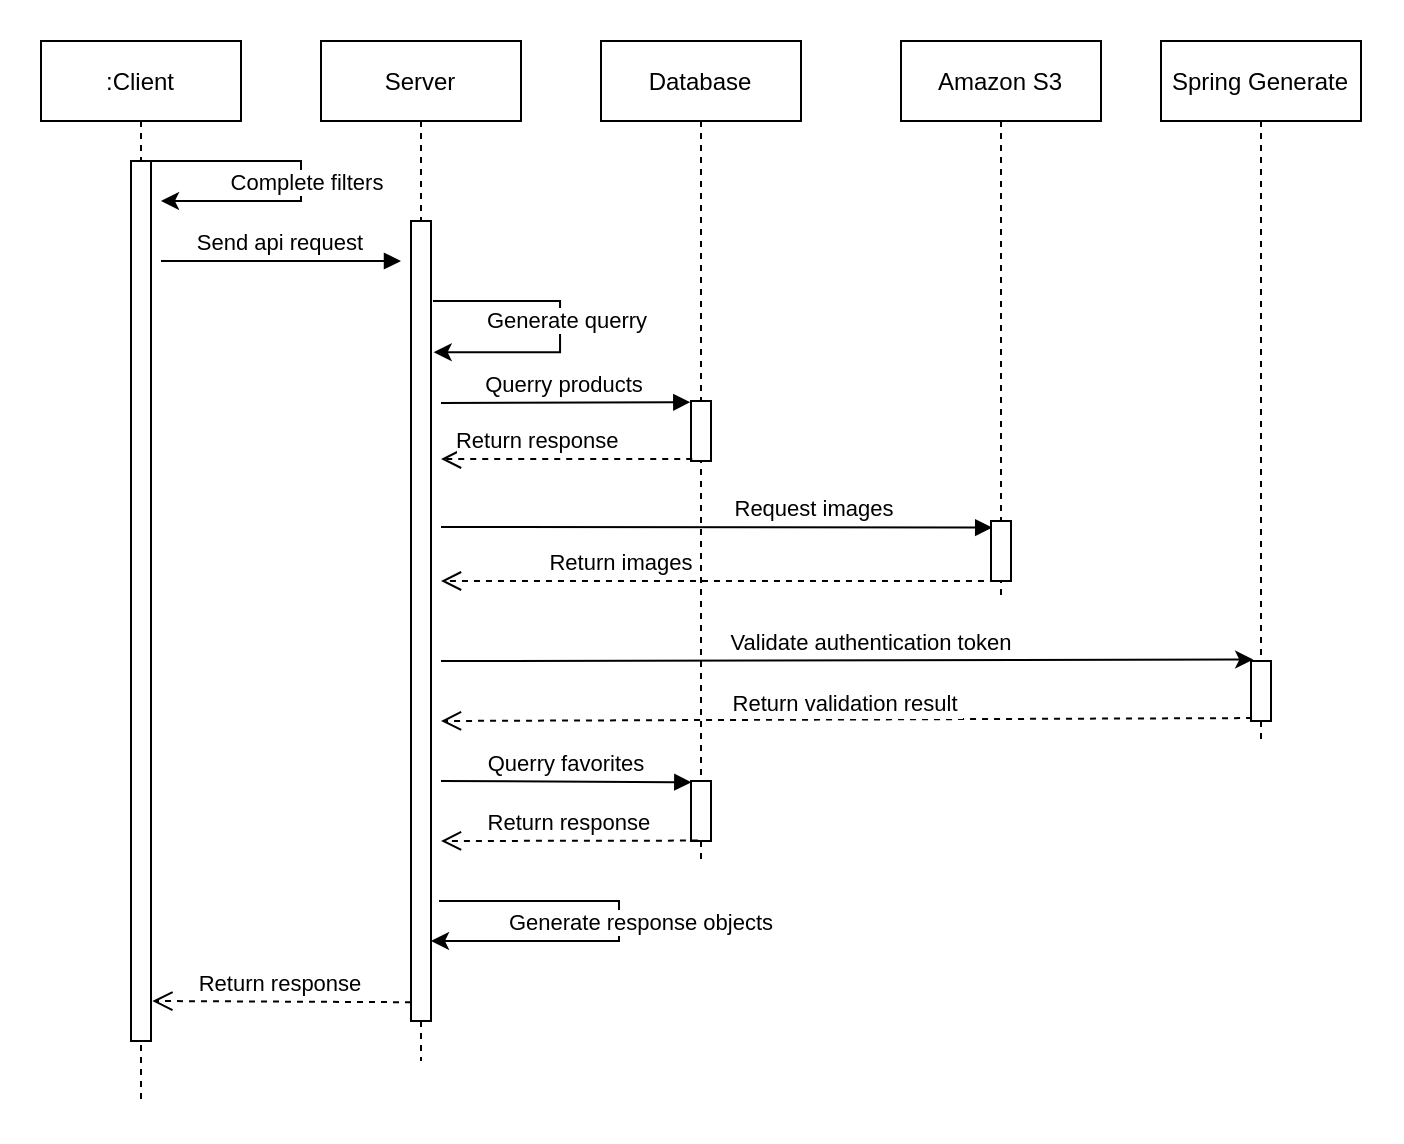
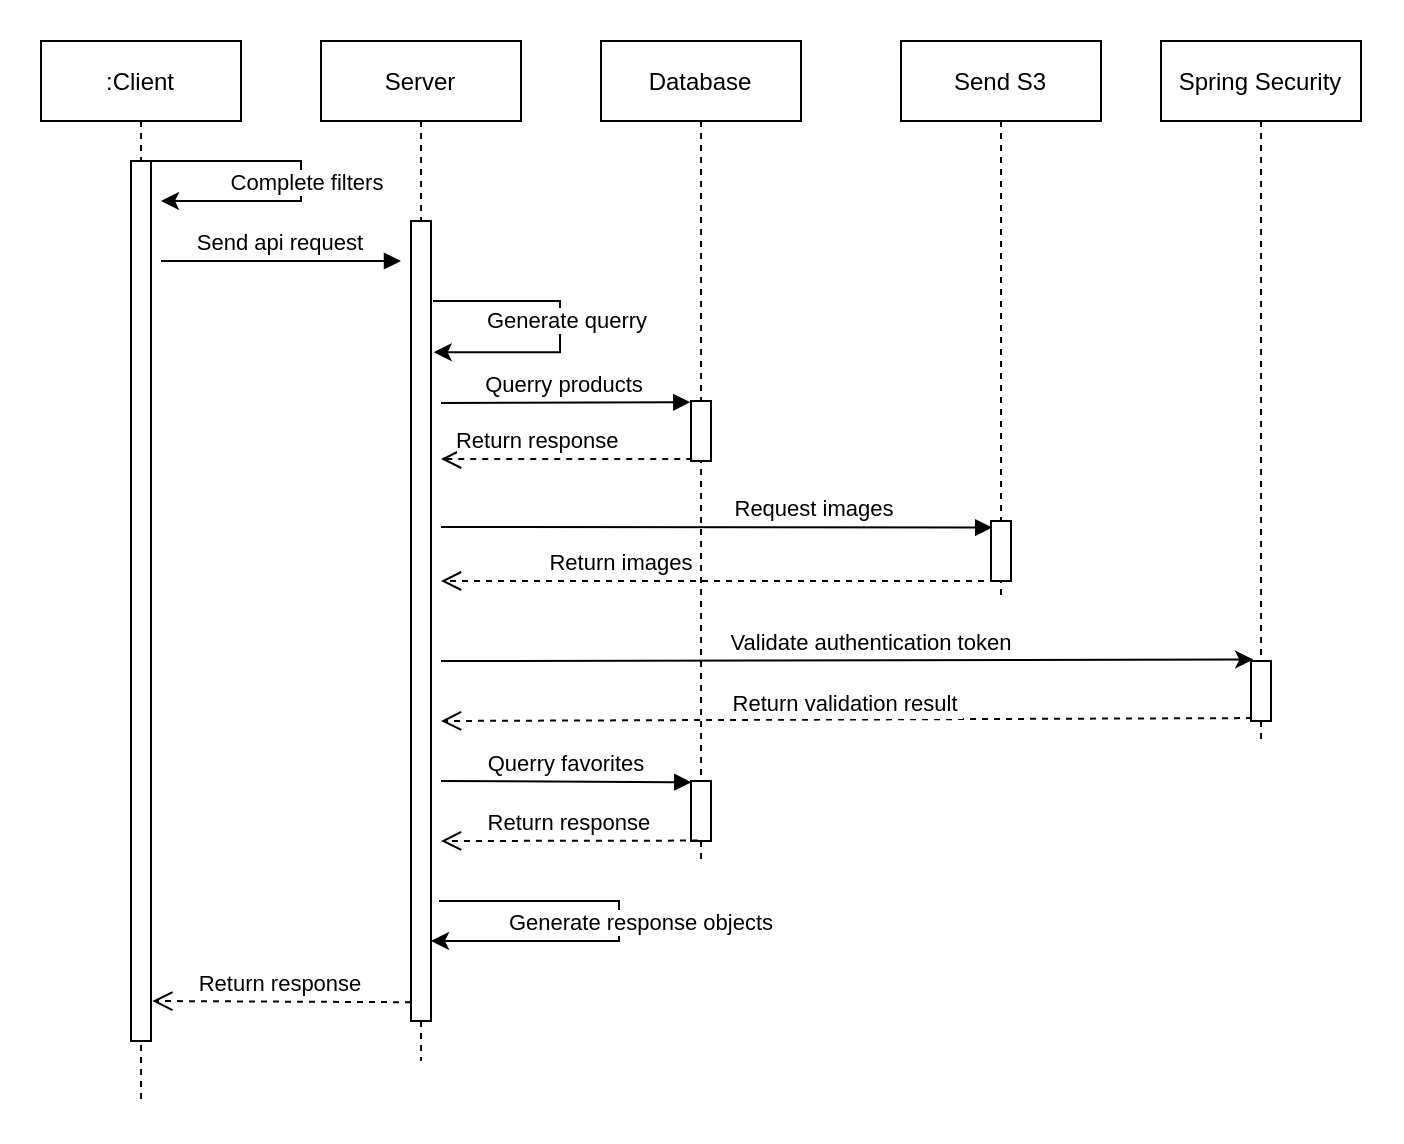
  <mxCell id="0" />
  <mxCell id="1" parent="0" />
  <mxCell id="2" value=":Client" style="shape=umlLifeline;perimeter=lifelinePerimeter;container=1;collapsible=0;recursiveResize=0;rounded=0;shadow=0;strokeWidth=1;" parent="1" vertex="1"><mxGeometry x="20" y="20" width="100" height="530" as="geometry" /></mxCell>
  <mxCell id="3" value="" style="points=[];perimeter=orthogonalPerimeter;rounded=0;shadow=0;strokeWidth=1;" parent="2" vertex="1"><mxGeometry x="45" y="60" width="10" height="440" as="geometry" /></mxCell>
  <mxCell id="4" value="" style="endArrow=classic;html=1;rounded=0;" parent="2" source="2" edge="1"><mxGeometry width="50" height="50" relative="1" as="geometry"><mxPoint x="100" y="110" as="sourcePoint" /><mxPoint x="60" y="80" as="targetPoint" /><Array as="points"><mxPoint x="90" y="60" /><mxPoint x="130" y="60" /><mxPoint x="130" y="70" /><mxPoint x="130" y="80" /><mxPoint x="90" y="80" /></Array></mxGeometry></mxCell>
  <mxCell id="5" value="Complete filters" style="edgeLabel;html=1;align=center;verticalAlign=middle;resizable=0;points=[];" parent="4" vertex="1" connectable="0"><mxGeometry x="0.259" y="2" relative="1" as="geometry"><mxPoint x="9" y="-12" as="offset" /></mxGeometry></mxCell>
  <mxCell id="6" value="Server" style="shape=umlLifeline;perimeter=lifelinePerimeter;container=1;collapsible=0;recursiveResize=0;rounded=0;shadow=0;strokeWidth=1;" parent="1" vertex="1"><mxGeometry x="160" y="20" width="100" height="510" as="geometry" /></mxCell>
  <mxCell id="7" value="" style="points=[];perimeter=orthogonalPerimeter;rounded=0;shadow=0;strokeWidth=1;" parent="6" vertex="1"><mxGeometry x="45" y="90" width="10" height="400" as="geometry" /></mxCell>
  <mxCell id="8" value="" style="endArrow=classic;html=1;rounded=0;entryX=1.134;entryY=0.164;entryDx=0;entryDy=0;entryPerimeter=0;edgeStyle=elbowEdgeStyle;" parent="6" edge="1" target="7"><mxGeometry width="50" height="50" relative="1" as="geometry"><mxPoint x="56" y="130" as="sourcePoint" /><mxPoint x="55.0" y="128.2" as="targetPoint" /><Array as="points"><mxPoint x="119.52" y="108.76" /><mxPoint x="119.52" y="118.76" /><mxPoint x="79.52" y="118.76" /></Array></mxGeometry></mxCell>
  <mxCell id="9" value="Generate querry" style="edgeLabel;html=1;align=center;verticalAlign=middle;resizable=0;points=[];" parent="8" vertex="1" connectable="0"><mxGeometry x="-0.48" y="-2" relative="1" as="geometry"><mxPoint x="26" y="7" as="offset" /></mxGeometry></mxCell>
  <mxCell id="10" value="" style="endArrow=classic;html=1;rounded=0;edgeStyle=elbowEdgeStyle;" parent="6" edge="1"><mxGeometry width="50" height="50" relative="1" as="geometry"><mxPoint x="59" y="430" as="sourcePoint" /><mxPoint x="55" y="450" as="targetPoint" /><Array as="points"><mxPoint x="149" y="430" /><mxPoint x="159" y="440" /><mxPoint x="159" y="420" /></Array></mxGeometry></mxCell>
  <mxCell id="11" value="Generate response objects" style="edgeLabel;html=1;align=center;verticalAlign=middle;resizable=0;points=[];" parent="10" vertex="1" connectable="0"><mxGeometry x="-0.451" y="-1" relative="1" as="geometry"><mxPoint x="44" y="9" as="offset" /></mxGeometry></mxCell>
  <mxCell id="12" value="Return response" style="verticalAlign=bottom;endArrow=open;dashed=1;endSize=8;shadow=0;strokeWidth=1;exitX=0.067;exitY=0.783;exitDx=0;exitDy=0;exitPerimeter=0;entryX=1.134;entryY=0.832;entryDx=0;entryDy=0;entryPerimeter=0;" edge="1" parent="6"><mxGeometry relative="1" as="geometry"><mxPoint x="-84.33" y="480" as="targetPoint" /><mxPoint x="45.0" y="480.61" as="sourcePoint" /></mxGeometry></mxCell>
  <mxCell id="13" value="Database" style="shape=umlLifeline;perimeter=lifelinePerimeter;container=1;collapsible=0;recursiveResize=0;rounded=0;shadow=0;strokeWidth=1;" parent="1" vertex="1"><mxGeometry x="300" y="20" width="100" height="410" as="geometry" /></mxCell>
  <mxCell id="14" value="" style="points=[];perimeter=orthogonalPerimeter;rounded=0;shadow=0;strokeWidth=1;" parent="13" vertex="1"><mxGeometry x="45" y="180" width="10" height="30" as="geometry" /></mxCell>
  <mxCell id="15" value="" style="points=[];perimeter=orthogonalPerimeter;rounded=0;shadow=0;strokeWidth=1;" parent="13" vertex="1"><mxGeometry x="45" y="370" width="10" height="30" as="geometry" /></mxCell>
  <mxCell id="16" value="Querry products" style="verticalAlign=bottom;endArrow=block;shadow=0;strokeWidth=1;entryX=-0.034;entryY=0.02;entryDx=0;entryDy=0;entryPerimeter=0;" parent="1" target="14" edge="1"><mxGeometry x="0.0" relative="1" as="geometry"><mxPoint x="220" y="201" as="sourcePoint" /><mxPoint x="420" y="170" as="targetPoint" /><mxPoint as="offset" /></mxGeometry></mxCell>
- <mxCell id="17" value="Amazon S3" style="shape=umlLifeline;perimeter=lifelinePerimeter;container=1;collapsible=0;recursiveResize=0;rounded=0;shadow=0;strokeWidth=1;" parent="1" vertex="1"><mxGeometry x="450" y="20" width="100" height="280" as="geometry" /></mxCell>
+ <mxCell id="17" value="Send S3" style="shape=umlLifeline;perimeter=lifelinePerimeter;container=1;collapsible=0;recursiveResize=0;rounded=0;shadow=0;strokeWidth=1;" parent="1" vertex="1"><mxGeometry x="450" y="20" width="100" height="280" as="geometry" /></mxCell>
  <mxCell id="18" value="" style="points=[];perimeter=orthogonalPerimeter;rounded=0;shadow=0;strokeWidth=1;" parent="17" vertex="1"><mxGeometry x="45" y="240" width="10" height="30" as="geometry" /></mxCell>
  <mxCell id="19" value="Return response" style="verticalAlign=bottom;endArrow=open;dashed=1;endSize=8;shadow=0;strokeWidth=1;exitX=0.062;exitY=0.967;exitDx=0;exitDy=0;exitPerimeter=0;" parent="1" source="14" edge="1"><mxGeometry x="0.228" relative="1" as="geometry"><mxPoint x="220" y="229" as="targetPoint" /><mxPoint x="385" y="190" as="sourcePoint" /><mxPoint as="offset" /></mxGeometry></mxCell>
- <mxCell id="20" value="Spring Generate" style="shape=umlLifeline;perimeter=lifelinePerimeter;container=1;collapsible=0;recursiveResize=0;rounded=0;shadow=0;strokeWidth=1;" parent="1" vertex="1"><mxGeometry x="580" y="20" width="100" height="350" as="geometry" /></mxCell>
+ <mxCell id="20" value="Spring Security" style="shape=umlLifeline;perimeter=lifelinePerimeter;container=1;collapsible=0;recursiveResize=0;rounded=0;shadow=0;strokeWidth=1;" parent="1" vertex="1"><mxGeometry x="580" y="20" width="100" height="350" as="geometry" /></mxCell>
  <mxCell id="21" value="" style="points=[];perimeter=orthogonalPerimeter;rounded=0;shadow=0;strokeWidth=1;" parent="20" vertex="1"><mxGeometry x="45" y="310" width="10" height="30" as="geometry" /></mxCell>
  <mxCell id="22" value="" style="endArrow=classic;html=1;rounded=0;entryX=0.109;entryY=-0.024;entryDx=0;entryDy=0;entryPerimeter=0;" parent="1" target="21" edge="1"><mxGeometry width="50" height="50" relative="1" as="geometry"><mxPoint x="220" y="330" as="sourcePoint" /><mxPoint x="460" y="280" as="targetPoint" /></mxGeometry></mxCell>
  <mxCell id="23" value="Validate authentication token" style="edgeLabel;html=1;align=center;verticalAlign=middle;resizable=0;points=[];" parent="22" vertex="1" connectable="0"><mxGeometry x="0.052" y="1" relative="1" as="geometry"><mxPoint x="1" y="-8" as="offset" /></mxGeometry></mxCell>
  <mxCell id="24" value="Return response" style="verticalAlign=bottom;endArrow=open;dashed=1;endSize=8;shadow=0;strokeWidth=1;exitX=0.346;exitY=0.993;exitDx=0;exitDy=0;exitPerimeter=0;" parent="1" edge="1" source="15"><mxGeometry relative="1" as="geometry"><mxPoint x="220" y="420" as="targetPoint" /><mxPoint x="340" y="400" as="sourcePoint" /></mxGeometry></mxCell>
  <mxCell id="25" value="Querry favorites" style="verticalAlign=bottom;endArrow=block;shadow=0;strokeWidth=1;entryX=0.016;entryY=0.021;entryDx=0;entryDy=0;entryPerimeter=0;" parent="1" target="15" edge="1"><mxGeometry x="0.005" relative="1" as="geometry"><mxPoint x="220" y="390" as="sourcePoint" /><mxPoint x="340" y="380" as="targetPoint" /><mxPoint as="offset" /></mxGeometry></mxCell>
  <mxCell id="26" value="Request images" style="verticalAlign=bottom;endArrow=block;shadow=0;strokeWidth=1;entryX=0.06;entryY=0.11;entryDx=0;entryDy=0;entryPerimeter=0;" parent="1" target="18" edge="1"><mxGeometry x="0.36" relative="1" as="geometry"><mxPoint x="220" y="263" as="sourcePoint" /><mxPoint x="344.54" y="175.68" as="targetPoint" /><mxPoint as="offset" /></mxGeometry></mxCell>
  <mxCell id="27" value="Return validation result" style="verticalAlign=bottom;endArrow=open;dashed=1;endSize=8;shadow=0;strokeWidth=1;exitX=0.053;exitY=0.951;exitDx=0;exitDy=0;exitPerimeter=0;" parent="1" source="21" edge="1"><mxGeometry x="0.001" y="1" relative="1" as="geometry"><mxPoint x="220" y="360" as="targetPoint" /><mxPoint x="630" y="265" as="sourcePoint" /><mxPoint as="offset" /></mxGeometry></mxCell>
  <mxCell id="28" value="Send api request" style="verticalAlign=bottom;endArrow=block;shadow=0;strokeWidth=1;" parent="1" edge="1"><mxGeometry x="0.001" relative="1" as="geometry"><mxPoint x="80" y="130" as="sourcePoint" /><mxPoint x="200" y="130" as="targetPoint" /><mxPoint as="offset" /></mxGeometry></mxCell>
  <mxCell id="29" value="Return images" style="verticalAlign=bottom;endArrow=open;dashed=1;endSize=8;shadow=0;strokeWidth=1;exitX=0.248;exitY=1;exitDx=0;exitDy=0;exitPerimeter=0;" parent="1" source="18" edge="1"><mxGeometry x="0.35" relative="1" as="geometry"><mxPoint x="220" y="290" as="targetPoint" /><mxPoint x="625.53" y="237.5" as="sourcePoint" /><mxPoint as="offset" /></mxGeometry></mxCell>
